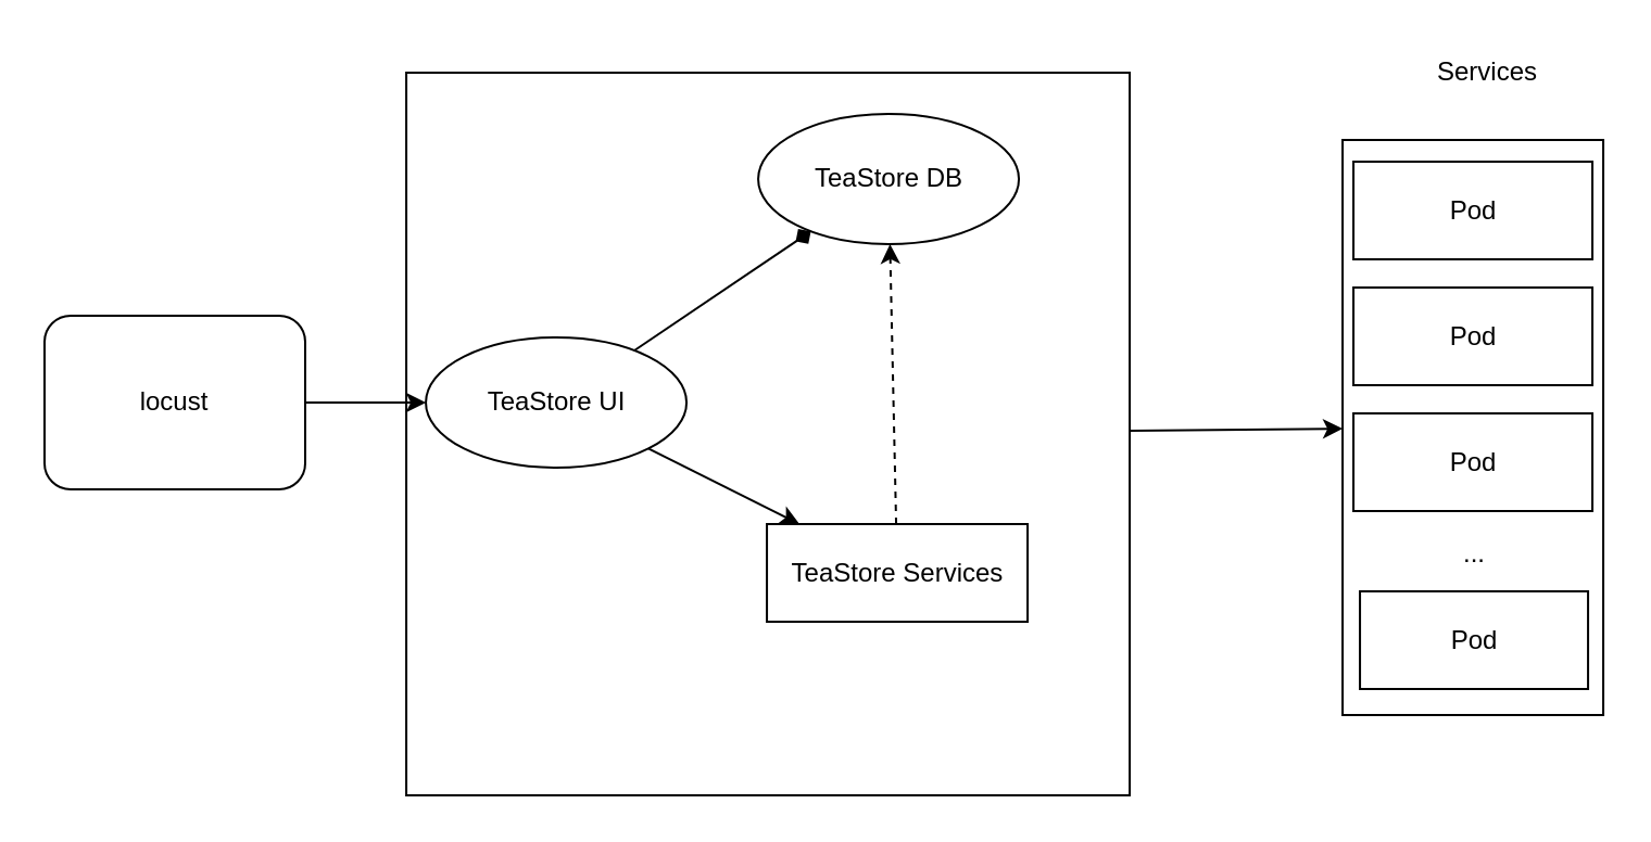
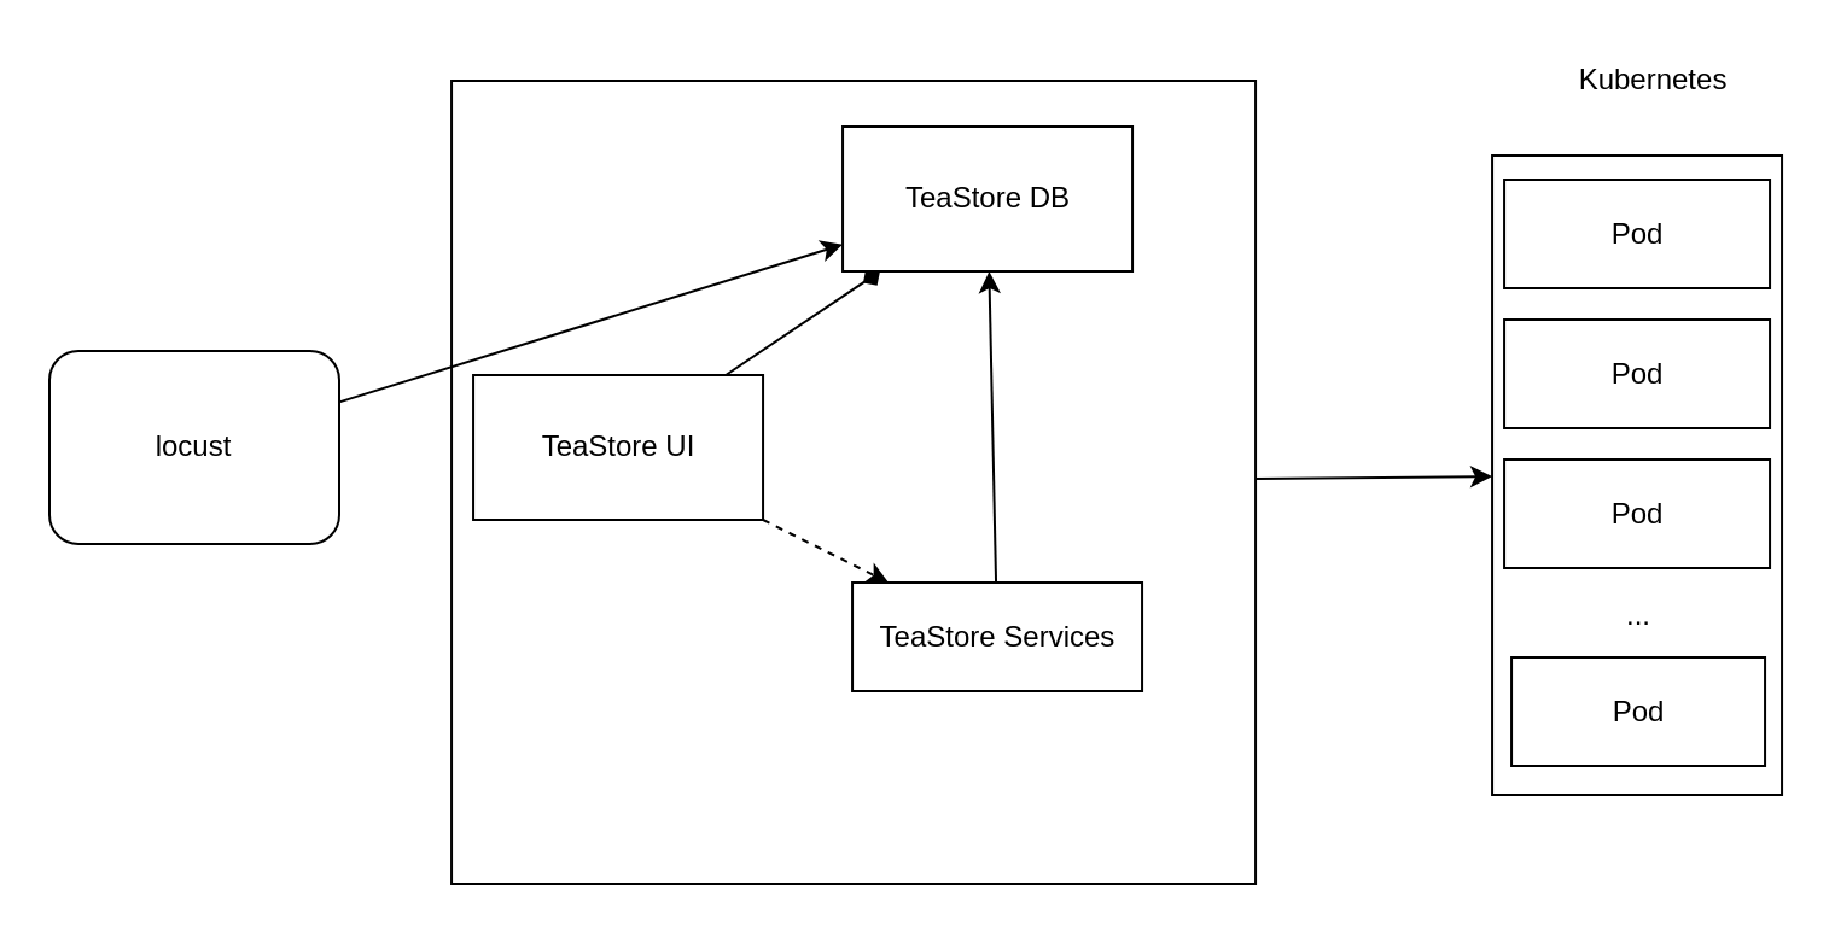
  <mxCell id="0" />
  <mxCell id="1" parent="0" />
  <mxCell id="2" style="edgeStyle=none;html=1;" edge="1" parent="1" source="3" target="12"><mxGeometry relative="1" as="geometry" /></mxCell>
  <mxCell id="3" value="" style="whiteSpace=wrap;html=1;aspect=fixed;fillColor=none;" vertex="1" parent="1"><mxGeometry x="186.53" y="33" width="333" height="333" as="geometry" /></mxCell>
- <mxCell id="4" style="edgeStyle=none;html=1;" edge="1" parent="1" source="5" target="8"><mxGeometry relative="1" as="geometry"><mxPoint x="155.004" y="194.213" as="sourcePoint" /></mxGeometry></mxCell>
+ <mxCell id="4" style="edgeStyle=none;html=1;" edge="1" parent="1" source="5" target="9"><mxGeometry relative="1" as="geometry"><mxPoint x="155.004" y="194.213" as="sourcePoint" /></mxGeometry></mxCell>
  <mxCell id="5" value="locust" style="whiteSpace=wrap;html=1;fillColor=default;rounded=1;" vertex="1" parent="1"><mxGeometry x="20" y="145" width="120" height="80" as="geometry" /></mxCell>
  <mxCell id="6" style="edgeStyle=none;html=1;endArrow=diamond;" edge="1" parent="1" source="8" target="9"><mxGeometry relative="1" as="geometry" /></mxCell>
- <mxCell id="7" style="edgeStyle=none;html=1;" edge="1" parent="1" source="8" target="11"><mxGeometry relative="1" as="geometry" /></mxCell>
- <mxCell id="8" value="TeaStore UI" style="ellipse;whiteSpace=wrap;html=1;fillColor=default;" vertex="1" parent="1"><mxGeometry x="195.53" y="155" width="120" height="60" as="geometry" /></mxCell>
- <mxCell id="9" value="TeaStore DB" style="ellipse;whiteSpace=wrap;html=1;fillColor=default;" vertex="1" parent="1"><mxGeometry x="348.53" y="52" width="120" height="60" as="geometry" /></mxCell>
- <mxCell id="10" style="edgeStyle=none;html=1;dashed=1;" edge="1" parent="1" source="11" target="9"><mxGeometry relative="1" as="geometry" /></mxCell>
+ <mxCell id="7" style="edgeStyle=none;html=1;dashed=1;" edge="1" parent="1" source="8" target="11"><mxGeometry relative="1" as="geometry" /></mxCell>
+ <mxCell id="8" value="TeaStore UI" style="rounded=0;whiteSpace=wrap;html=1;fillColor=default;" vertex="1" parent="1"><mxGeometry x="195.53" y="155" width="120" height="60" as="geometry" /></mxCell>
+ <mxCell id="9" value="TeaStore DB" style="rounded=0;whiteSpace=wrap;html=1;fillColor=default;" vertex="1" parent="1"><mxGeometry x="348.53" y="52" width="120" height="60" as="geometry" /></mxCell>
+ <mxCell id="10" style="edgeStyle=none;html=1;" edge="1" parent="1" source="11" target="9"><mxGeometry relative="1" as="geometry" /></mxCell>
  <mxCell id="11" value="TeaStore Services" style="rounded=0;whiteSpace=wrap;html=1;fillColor=default;" vertex="1" parent="1"><mxGeometry x="352.53" y="241" width="120" height="45" as="geometry" /></mxCell>
  <mxCell id="12" value="" style="whiteSpace=wrap;html=1;fillColor=default;" vertex="1" parent="1"><mxGeometry x="617.53" y="64" width="120" height="265" as="geometry" /></mxCell>
  <mxCell id="13" value="Pod" style="rounded=0;whiteSpace=wrap;html=1;fillColor=default;" vertex="1" parent="1"><mxGeometry x="622.53" y="74" width="110" height="45" as="geometry" /></mxCell>
  <mxCell id="14" value="Pod" style="rounded=0;whiteSpace=wrap;html=1;fillColor=default;" vertex="1" parent="1"><mxGeometry x="622.53" y="132" width="110" height="45" as="geometry" /></mxCell>
  <mxCell id="15" value="Pod" style="rounded=0;whiteSpace=wrap;html=1;fillColor=default;" vertex="1" parent="1"><mxGeometry x="622.53" y="190" width="110" height="45" as="geometry" /></mxCell>
  <mxCell id="16" value="..." style="text;html=1;align=center;verticalAlign=middle;resizable=0;points=[];autosize=1;strokeColor=none;fillColor=none;" vertex="1" parent="1"><mxGeometry x="663.53" y="242" width="28" height="26" as="geometry" /></mxCell>
  <mxCell id="17" value="Pod" style="rounded=0;whiteSpace=wrap;html=1;fillColor=default;" vertex="1" parent="1"><mxGeometry x="625.53" y="272" width="105" height="45" as="geometry" /></mxCell>
- <mxCell id="18" value="Services" style="text;html=1;align=center;verticalAlign=middle;resizable=0;points=[];autosize=1;strokeColor=none;fillColor=none;" vertex="1" parent="1"><mxGeometry x="644.53" y="20" width="79" height="26" as="geometry" /></mxCell>
+ <mxCell id="18" value="Kubernetes" style="text;html=1;align=center;verticalAlign=middle;resizable=0;points=[];autosize=1;strokeColor=none;fillColor=none;" vertex="1" parent="1"><mxGeometry x="644.53" y="20" width="79" height="26" as="geometry" /></mxCell>
